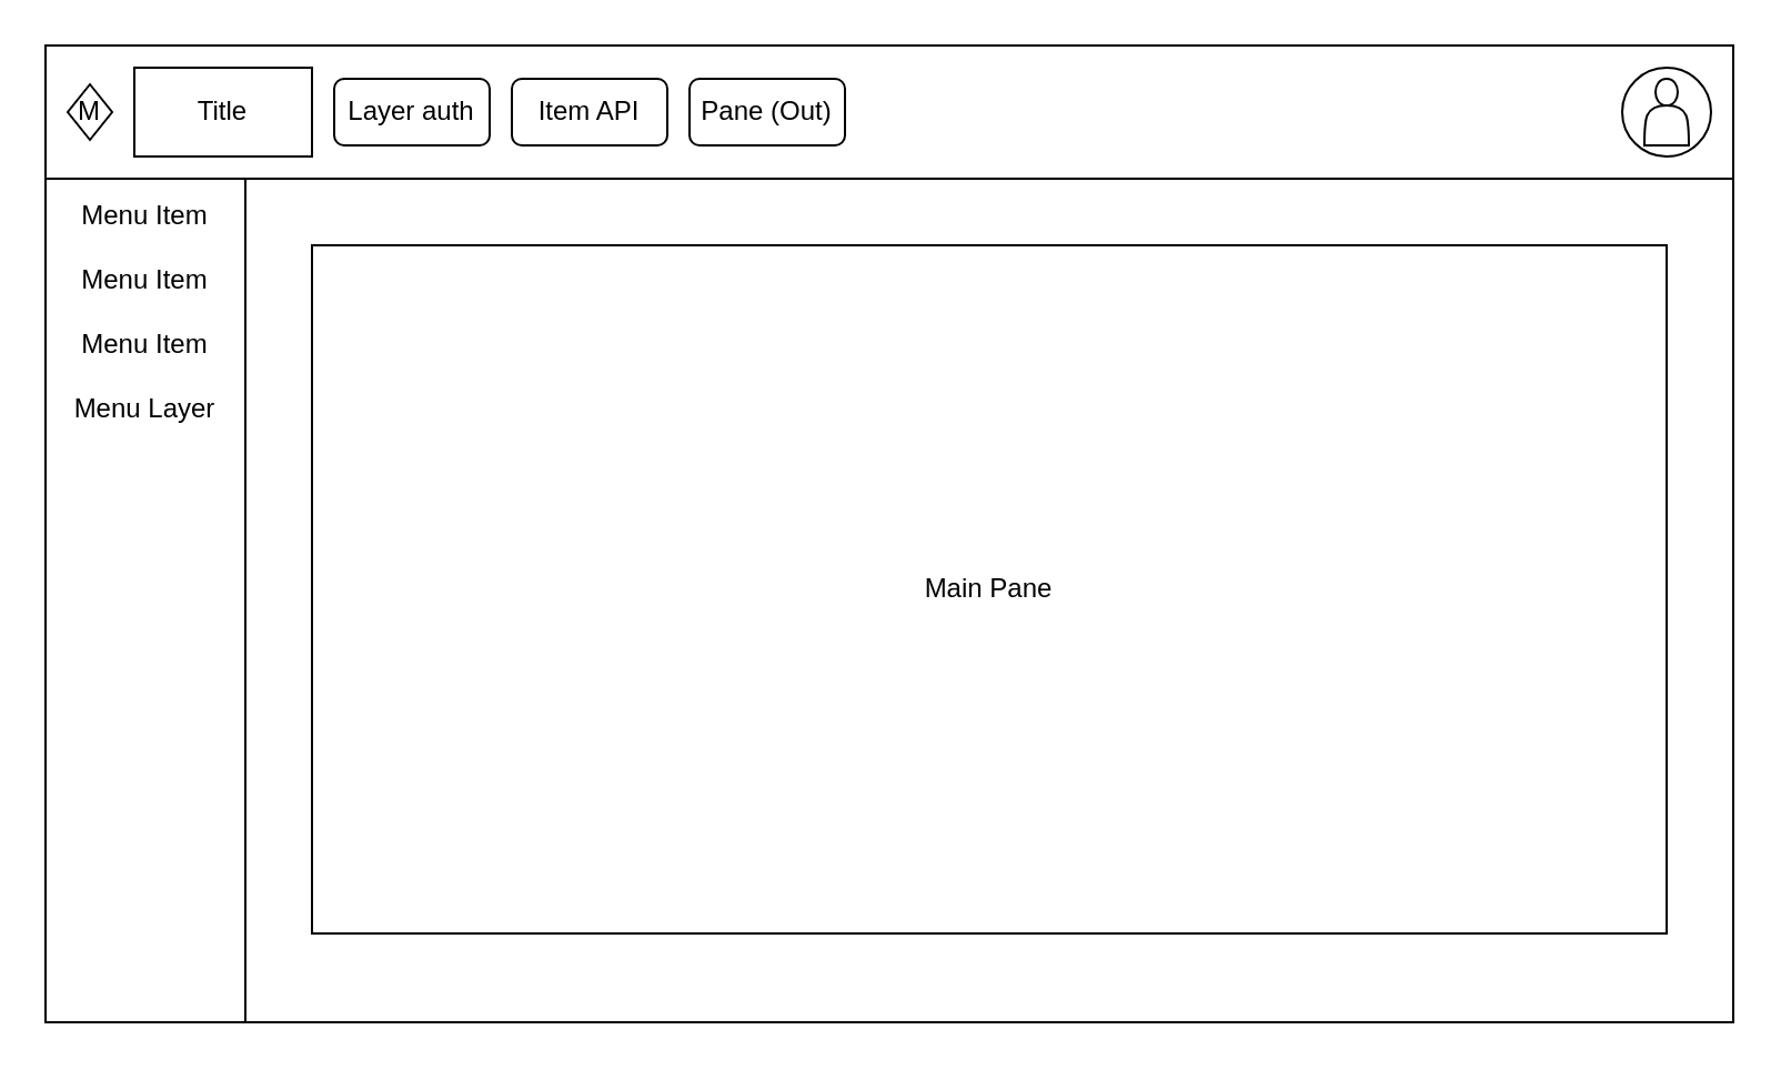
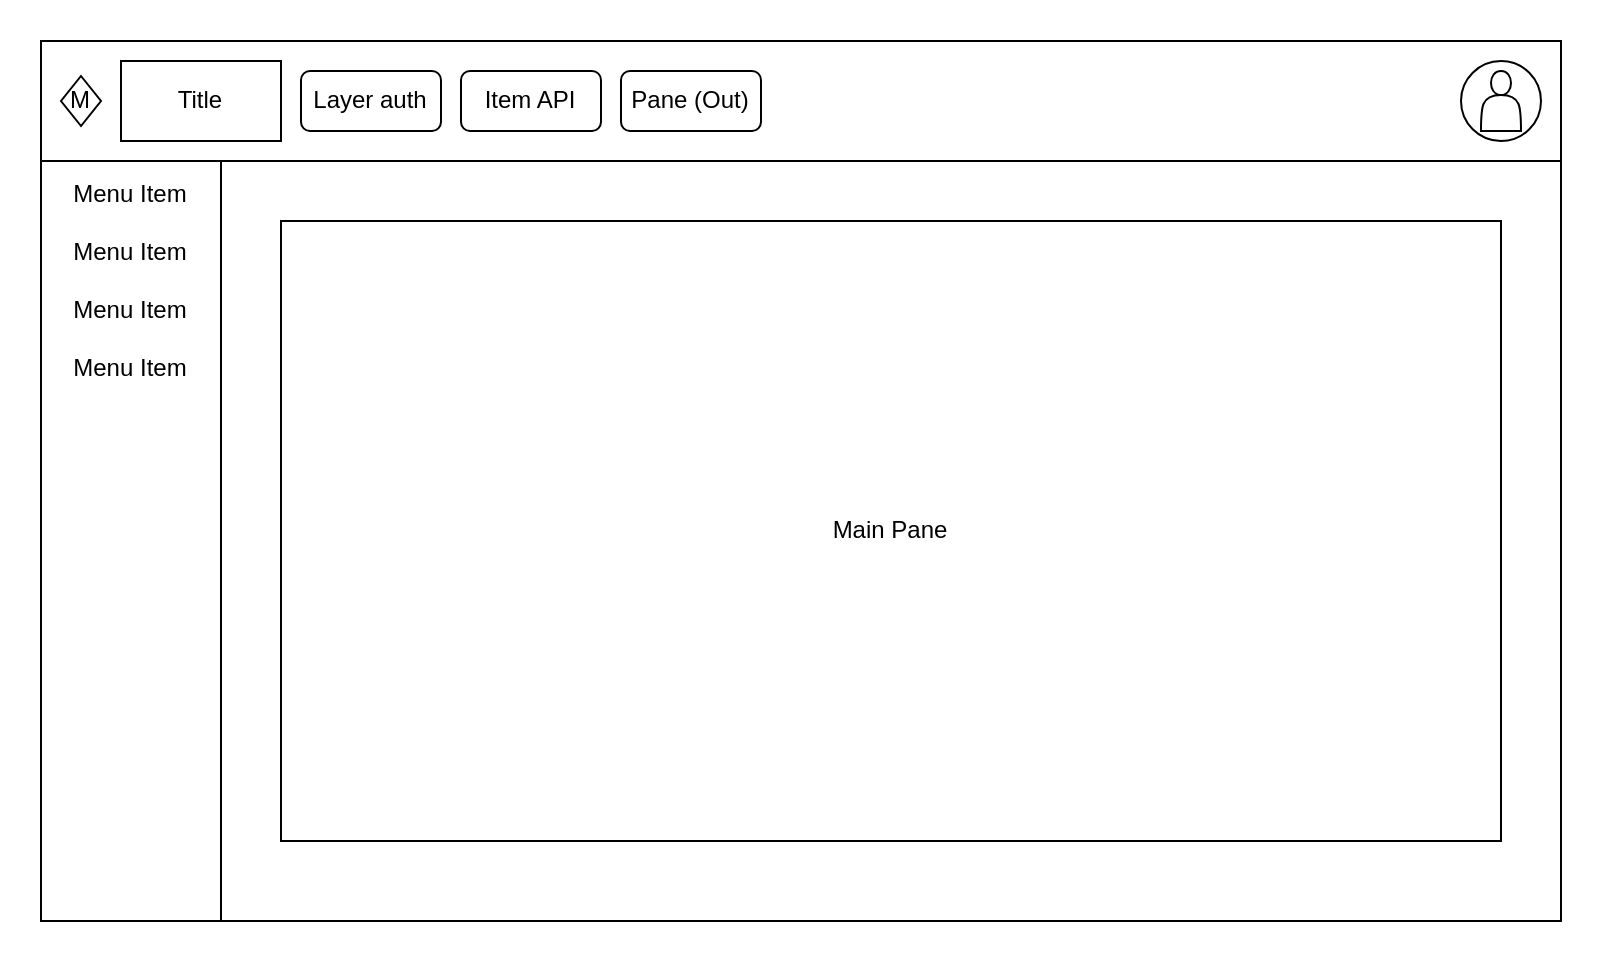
  <mxCell id="0" />
  <mxCell id="1" parent="0" />
  <mxCell id="2" value="" style="rounded=0;whiteSpace=wrap;html=1;" vertex="1" parent="1"><mxGeometry x="20" y="20" width="760" height="440" as="geometry" /></mxCell>
  <mxCell id="3" value="" style="rounded=0;whiteSpace=wrap;html=1;" vertex="1" parent="1"><mxGeometry x="20" y="20" width="760" height="60" as="geometry" /></mxCell>
  <mxCell id="4" value="" style="ellipse;whiteSpace=wrap;html=1;aspect=fixed;" vertex="1" parent="1"><mxGeometry x="730" y="30" width="40" height="40" as="geometry" /></mxCell>
  <mxCell id="5" value="" style="shape=actor;whiteSpace=wrap;html=1;" vertex="1" parent="1"><mxGeometry x="740" y="35" width="20" height="30" as="geometry" /></mxCell>
  <mxCell id="6" value="M" style="rhombus;whiteSpace=wrap;html=1;" vertex="1" parent="1"><mxGeometry x="30" y="37.5" width="20" height="25" as="geometry" /></mxCell>
  <mxCell id="7" value="Title" style="rounded=0;whiteSpace=wrap;html=1;" vertex="1" parent="1"><mxGeometry x="60" y="30" width="80" height="40" as="geometry" /></mxCell>
  <mxCell id="8" value="Layer auth" style="rounded=1;whiteSpace=wrap;html=1;" vertex="1" parent="1"><mxGeometry x="150" y="35" width="70" height="30" as="geometry" /></mxCell>
  <mxCell id="9" value="Item API" style="rounded=1;whiteSpace=wrap;html=1;" vertex="1" parent="1"><mxGeometry x="230" y="35" width="70" height="30" as="geometry" /></mxCell>
  <mxCell id="10" value="Pane (Out)" style="rounded=1;whiteSpace=wrap;html=1;" vertex="1" parent="1"><mxGeometry x="310" y="35" width="70" height="30" as="geometry" /></mxCell>
- <mxCell id="11" value="&lt;p style=&quot;line-height: 120%&quot;&gt;Menu Item&lt;br&gt;&lt;br&gt;Menu Item&lt;br&gt;&lt;br&gt;Menu Item&lt;br&gt;&lt;br&gt;Menu Layer&lt;br&gt;&lt;br&gt;&lt;br&gt;&lt;br&gt;&lt;br&gt;&lt;br&gt;&lt;br&gt;&lt;br&gt;&lt;br&gt;&lt;br&gt;&lt;br&gt;&lt;br&gt;&lt;br&gt;&lt;br&gt;&lt;br&gt;&lt;br&gt;&lt;br&gt;&lt;br&gt;&lt;br&gt;&lt;/p&gt;" style="rounded=0;whiteSpace=wrap;html=1;" vertex="1" parent="1"><mxGeometry x="20" y="80" width="90" height="380" as="geometry" /></mxCell>
+ <mxCell id="11" value="&lt;p style=&quot;line-height: 120%&quot;&gt;Menu Item&lt;br&gt;&lt;br&gt;Menu Item&lt;br&gt;&lt;br&gt;Menu Item&lt;br&gt;&lt;br&gt;Menu Item&lt;br&gt;&lt;br&gt;&lt;br&gt;&lt;br&gt;&lt;br&gt;&lt;br&gt;&lt;br&gt;&lt;br&gt;&lt;br&gt;&lt;br&gt;&lt;br&gt;&lt;br&gt;&lt;br&gt;&lt;br&gt;&lt;br&gt;&lt;br&gt;&lt;br&gt;&lt;br&gt;&lt;br&gt;&lt;/p&gt;" style="rounded=0;whiteSpace=wrap;html=1;" vertex="1" parent="1"><mxGeometry x="20" y="80" width="90" height="380" as="geometry" /></mxCell>
  <mxCell id="12" value="Main Pane" style="rounded=0;whiteSpace=wrap;html=1;" vertex="1" parent="1"><mxGeometry x="140" y="110" width="610" height="310" as="geometry" /></mxCell>
